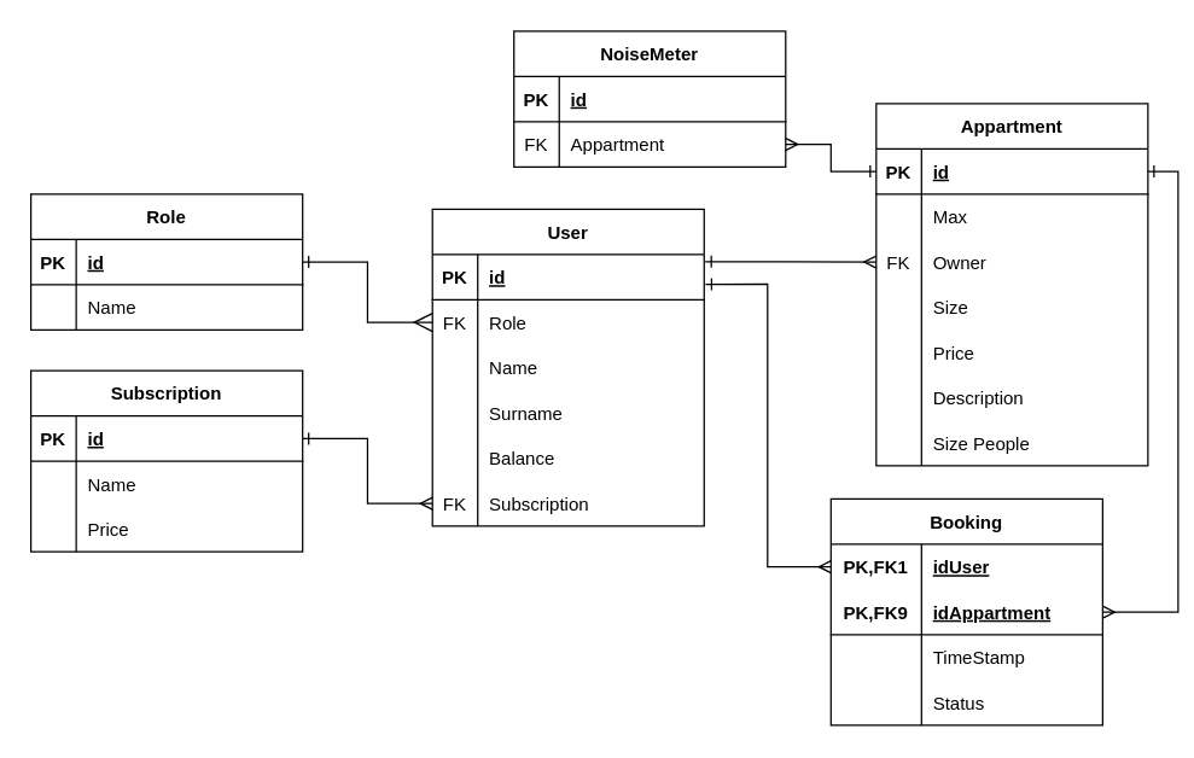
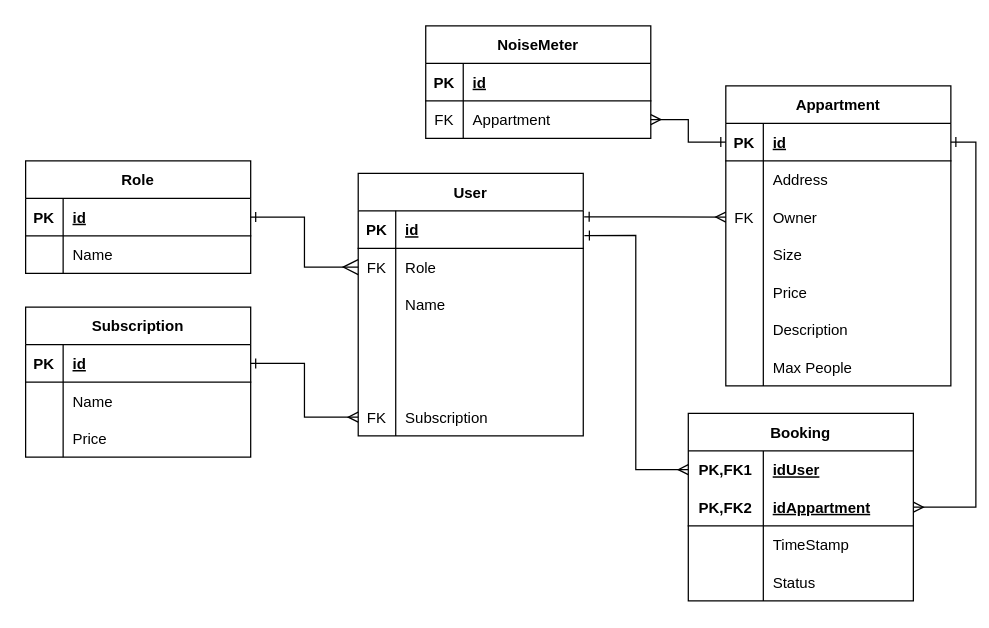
  <mxCell id="0" />
  <mxCell id="1" parent="0" />
  <mxCell id="2" value="Role" style="shape=table;startSize=30;container=1;collapsible=1;childLayout=tableLayout;fixedRows=1;rowLines=0;fontStyle=1;align=center;resizeLast=1;" parent="1" vertex="1"><mxGeometry x="20" y="128" width="180" height="90" as="geometry" /></mxCell>
  <mxCell id="3" value="" style="shape=partialRectangle;collapsible=0;dropTarget=0;pointerEvents=0;fillColor=none;top=0;left=0;bottom=1;right=0;points=[[0,0.5],[1,0.5]];portConstraint=eastwest;" parent="2" vertex="1"><mxGeometry y="30" width="180" height="30" as="geometry" /></mxCell>
  <mxCell id="4" value="PK" style="shape=partialRectangle;connectable=0;fillColor=none;top=0;left=0;bottom=0;right=0;fontStyle=1;overflow=hidden;" parent="3" vertex="1"><mxGeometry width="30" height="30" as="geometry"><mxRectangle width="30" height="30" as="alternateBounds" /></mxGeometry></mxCell>
  <mxCell id="5" value="id" style="shape=partialRectangle;connectable=0;fillColor=none;top=0;left=0;bottom=0;right=0;align=left;spacingLeft=6;fontStyle=5;overflow=hidden;" parent="3" vertex="1"><mxGeometry x="30" width="150" height="30" as="geometry"><mxRectangle width="150" height="30" as="alternateBounds" /></mxGeometry></mxCell>
  <mxCell id="6" value="" style="shape=partialRectangle;collapsible=0;dropTarget=0;pointerEvents=0;fillColor=none;top=0;left=0;bottom=0;right=0;points=[[0,0.5],[1,0.5]];portConstraint=eastwest;" parent="2" vertex="1"><mxGeometry y="60" width="180" height="30" as="geometry" /></mxCell>
  <mxCell id="7" value="" style="shape=partialRectangle;connectable=0;fillColor=none;top=0;left=0;bottom=0;right=0;editable=1;overflow=hidden;" parent="6" vertex="1"><mxGeometry width="30" height="30" as="geometry"><mxRectangle width="30" height="30" as="alternateBounds" /></mxGeometry></mxCell>
  <mxCell id="8" value="Name" style="shape=partialRectangle;connectable=0;fillColor=none;top=0;left=0;bottom=0;right=0;align=left;spacingLeft=6;overflow=hidden;" parent="6" vertex="1"><mxGeometry x="30" width="150" height="30" as="geometry"><mxRectangle width="150" height="30" as="alternateBounds" /></mxGeometry></mxCell>
  <mxCell id="9" value="User" style="shape=table;startSize=30;container=1;collapsible=1;childLayout=tableLayout;fixedRows=1;rowLines=0;fontStyle=1;align=center;resizeLast=1;" parent="1" vertex="1"><mxGeometry x="286" y="138" width="180" height="210" as="geometry" /></mxCell>
  <mxCell id="10" value="" style="shape=partialRectangle;collapsible=0;dropTarget=0;pointerEvents=0;fillColor=none;top=0;left=0;bottom=1;right=0;points=[[0,0.5],[1,0.5]];portConstraint=eastwest;" parent="9" vertex="1"><mxGeometry y="30" width="180" height="30" as="geometry" /></mxCell>
  <mxCell id="11" value="PK" style="shape=partialRectangle;connectable=0;fillColor=none;top=0;left=0;bottom=0;right=0;fontStyle=1;overflow=hidden;" parent="10" vertex="1"><mxGeometry width="30" height="30" as="geometry"><mxRectangle width="30" height="30" as="alternateBounds" /></mxGeometry></mxCell>
  <mxCell id="12" value="id" style="shape=partialRectangle;connectable=0;fillColor=none;top=0;left=0;bottom=0;right=0;align=left;spacingLeft=6;fontStyle=5;overflow=hidden;" parent="10" vertex="1"><mxGeometry x="30" width="150" height="30" as="geometry"><mxRectangle width="150" height="30" as="alternateBounds" /></mxGeometry></mxCell>
  <mxCell id="13" value="" style="shape=partialRectangle;collapsible=0;dropTarget=0;pointerEvents=0;fillColor=none;top=0;left=0;bottom=0;right=0;points=[[0,0.5],[1,0.5]];portConstraint=eastwest;" parent="9" vertex="1"><mxGeometry y="60" width="180" height="30" as="geometry" /></mxCell>
  <mxCell id="14" value="FK" style="shape=partialRectangle;connectable=0;fillColor=none;top=0;left=0;bottom=0;right=0;editable=1;overflow=hidden;" parent="13" vertex="1"><mxGeometry width="30" height="30" as="geometry"><mxRectangle width="30" height="30" as="alternateBounds" /></mxGeometry></mxCell>
  <mxCell id="15" value="Role" style="shape=partialRectangle;connectable=0;fillColor=none;top=0;left=0;bottom=0;right=0;align=left;spacingLeft=6;overflow=hidden;" parent="13" vertex="1"><mxGeometry x="30" width="150" height="30" as="geometry"><mxRectangle width="150" height="30" as="alternateBounds" /></mxGeometry></mxCell>
  <mxCell id="16" style="shape=partialRectangle;collapsible=0;dropTarget=0;pointerEvents=0;fillColor=none;top=0;left=0;bottom=0;right=0;points=[[0,0.5],[1,0.5]];portConstraint=eastwest;" parent="9" vertex="1"><mxGeometry y="90" width="180" height="30" as="geometry" /></mxCell>
  <mxCell id="17" style="shape=partialRectangle;connectable=0;fillColor=none;top=0;left=0;bottom=0;right=0;editable=1;overflow=hidden;" parent="16" vertex="1"><mxGeometry width="30" height="30" as="geometry"><mxRectangle width="30" height="30" as="alternateBounds" /></mxGeometry></mxCell>
  <mxCell id="18" value="Name" style="shape=partialRectangle;connectable=0;fillColor=none;top=0;left=0;bottom=0;right=0;align=left;spacingLeft=6;overflow=hidden;" parent="16" vertex="1"><mxGeometry x="30" width="150" height="30" as="geometry"><mxRectangle width="150" height="30" as="alternateBounds" /></mxGeometry></mxCell>
  <mxCell id="19" style="shape=partialRectangle;collapsible=0;dropTarget=0;pointerEvents=0;fillColor=none;top=0;left=0;bottom=0;right=0;points=[[0,0.5],[1,0.5]];portConstraint=eastwest;" parent="9" vertex="1"><mxGeometry y="120" width="180" height="30" as="geometry" /></mxCell>
  <mxCell id="20" style="shape=partialRectangle;connectable=0;fillColor=none;top=0;left=0;bottom=0;right=0;editable=1;overflow=hidden;" parent="19" vertex="1"><mxGeometry width="30" height="30" as="geometry"><mxRectangle width="30" height="30" as="alternateBounds" /></mxGeometry></mxCell>
- <mxCell id="21" value="Surname" style="shape=partialRectangle;connectable=0;fillColor=none;top=0;left=0;bottom=0;right=0;align=left;spacingLeft=6;overflow=hidden;" parent="19" vertex="1"><mxGeometry x="30" width="150" height="30" as="geometry"><mxRectangle width="150" height="30" as="alternateBounds" /></mxGeometry></mxCell>
  <mxCell id="22" style="shape=partialRectangle;collapsible=0;dropTarget=0;pointerEvents=0;fillColor=none;top=0;left=0;bottom=0;right=0;points=[[0,0.5],[1,0.5]];portConstraint=eastwest;" parent="9" vertex="1"><mxGeometry y="150" width="180" height="30" as="geometry" /></mxCell>
  <mxCell id="23" style="shape=partialRectangle;connectable=0;fillColor=none;top=0;left=0;bottom=0;right=0;editable=1;overflow=hidden;" parent="22" vertex="1"><mxGeometry width="30" height="30" as="geometry"><mxRectangle width="30" height="30" as="alternateBounds" /></mxGeometry></mxCell>
- <mxCell id="24" value="Balance" style="shape=partialRectangle;connectable=0;fillColor=none;top=0;left=0;bottom=0;right=0;align=left;spacingLeft=6;overflow=hidden;" parent="22" vertex="1"><mxGeometry x="30" width="150" height="30" as="geometry"><mxRectangle width="150" height="30" as="alternateBounds" /></mxGeometry></mxCell>
  <mxCell id="25" value="" style="shape=tableRow;horizontal=0;startSize=0;swimlaneHead=0;swimlaneBody=0;fillColor=none;collapsible=0;dropTarget=0;points=[[0,0.5],[1,0.5]];portConstraint=eastwest;top=0;left=0;right=0;bottom=0;" parent="9" vertex="1"><mxGeometry y="180" width="180" height="30" as="geometry" /></mxCell>
  <mxCell id="26" value="FK" style="shape=partialRectangle;connectable=0;fillColor=none;top=0;left=0;bottom=0;right=0;editable=1;overflow=hidden;" parent="25" vertex="1"><mxGeometry width="30" height="30" as="geometry"><mxRectangle width="30" height="30" as="alternateBounds" /></mxGeometry></mxCell>
  <mxCell id="27" value="Subscription" style="shape=partialRectangle;connectable=0;fillColor=none;top=0;left=0;bottom=0;right=0;align=left;spacingLeft=6;overflow=hidden;" parent="25" vertex="1"><mxGeometry x="30" width="150" height="30" as="geometry"><mxRectangle width="150" height="30" as="alternateBounds" /></mxGeometry></mxCell>
  <mxCell id="28" style="edgeStyle=orthogonalEdgeStyle;rounded=0;orthogonalLoop=1;jettySize=auto;html=1;exitX=1;exitY=0.5;exitDx=0;exitDy=0;entryX=0;entryY=0.5;entryDx=0;entryDy=0;endArrow=ERmany;endFill=0;endSize=10;startArrow=ERone;startFill=0;" parent="1" source="3" target="13" edge="1"><mxGeometry relative="1" as="geometry" /></mxCell>
  <mxCell id="29" value="Subscription" style="shape=table;startSize=30;container=1;collapsible=1;childLayout=tableLayout;fixedRows=1;rowLines=0;fontStyle=1;align=center;resizeLast=1;" parent="1" vertex="1"><mxGeometry x="20" y="245" width="180" height="120" as="geometry" /></mxCell>
  <mxCell id="30" value="" style="shape=partialRectangle;collapsible=0;dropTarget=0;pointerEvents=0;fillColor=none;top=0;left=0;bottom=1;right=0;points=[[0,0.5],[1,0.5]];portConstraint=eastwest;" parent="29" vertex="1"><mxGeometry y="30" width="180" height="30" as="geometry" /></mxCell>
  <mxCell id="31" value="PK" style="shape=partialRectangle;connectable=0;fillColor=none;top=0;left=0;bottom=0;right=0;fontStyle=1;overflow=hidden;" parent="30" vertex="1"><mxGeometry width="30" height="30" as="geometry"><mxRectangle width="30" height="30" as="alternateBounds" /></mxGeometry></mxCell>
  <mxCell id="32" value="id" style="shape=partialRectangle;connectable=0;fillColor=none;top=0;left=0;bottom=0;right=0;align=left;spacingLeft=6;fontStyle=5;overflow=hidden;" parent="30" vertex="1"><mxGeometry x="30" width="150" height="30" as="geometry"><mxRectangle width="150" height="30" as="alternateBounds" /></mxGeometry></mxCell>
  <mxCell id="33" value="" style="shape=partialRectangle;collapsible=0;dropTarget=0;pointerEvents=0;fillColor=none;top=0;left=0;bottom=0;right=0;points=[[0,0.5],[1,0.5]];portConstraint=eastwest;" parent="29" vertex="1"><mxGeometry y="60" width="180" height="30" as="geometry" /></mxCell>
  <mxCell id="34" value="" style="shape=partialRectangle;connectable=0;fillColor=none;top=0;left=0;bottom=0;right=0;editable=1;overflow=hidden;" parent="33" vertex="1"><mxGeometry width="30" height="30" as="geometry"><mxRectangle width="30" height="30" as="alternateBounds" /></mxGeometry></mxCell>
  <mxCell id="35" value="Name" style="shape=partialRectangle;connectable=0;fillColor=none;top=0;left=0;bottom=0;right=0;align=left;spacingLeft=6;overflow=hidden;" parent="33" vertex="1"><mxGeometry x="30" width="150" height="30" as="geometry"><mxRectangle width="150" height="30" as="alternateBounds" /></mxGeometry></mxCell>
  <mxCell id="36" value="" style="shape=tableRow;horizontal=0;startSize=0;swimlaneHead=0;swimlaneBody=0;fillColor=none;collapsible=0;dropTarget=0;points=[[0,0.5],[1,0.5]];portConstraint=eastwest;top=0;left=0;right=0;bottom=0;" parent="29" vertex="1"><mxGeometry y="90" width="180" height="30" as="geometry" /></mxCell>
  <mxCell id="37" value="" style="shape=partialRectangle;connectable=0;fillColor=none;top=0;left=0;bottom=0;right=0;editable=1;overflow=hidden;" parent="36" vertex="1"><mxGeometry width="30" height="30" as="geometry"><mxRectangle width="30" height="30" as="alternateBounds" /></mxGeometry></mxCell>
  <mxCell id="38" value="Price" style="shape=partialRectangle;connectable=0;fillColor=none;top=0;left=0;bottom=0;right=0;align=left;spacingLeft=6;overflow=hidden;" parent="36" vertex="1"><mxGeometry x="30" width="150" height="30" as="geometry"><mxRectangle width="150" height="30" as="alternateBounds" /></mxGeometry></mxCell>
  <mxCell id="39" style="edgeStyle=orthogonalEdgeStyle;rounded=0;orthogonalLoop=1;jettySize=auto;html=1;exitX=1;exitY=0.5;exitDx=0;exitDy=0;entryX=0;entryY=0.5;entryDx=0;entryDy=0;startArrow=ERone;startFill=0;endArrow=ERmany;endFill=0;" parent="1" source="30" target="25" edge="1"><mxGeometry relative="1" as="geometry" /></mxCell>
  <mxCell id="40" value="Booking" style="shape=table;startSize=30;container=1;collapsible=1;childLayout=tableLayout;fixedRows=1;rowLines=0;fontStyle=1;align=center;resizeLast=1;" parent="1" vertex="1"><mxGeometry x="550" y="330" width="180" height="150" as="geometry" /></mxCell>
  <mxCell id="41" value="" style="shape=tableRow;horizontal=0;startSize=0;swimlaneHead=0;swimlaneBody=0;fillColor=none;collapsible=0;dropTarget=0;points=[[0,0.5],[1,0.5]];portConstraint=eastwest;top=0;left=0;right=0;bottom=0;" parent="40" vertex="1"><mxGeometry y="30" width="180" height="30" as="geometry" /></mxCell>
  <mxCell id="42" value="PK,FK1" style="shape=partialRectangle;connectable=0;fillColor=none;top=0;left=0;bottom=0;right=0;fontStyle=1;overflow=hidden;" parent="41" vertex="1"><mxGeometry width="60" height="30" as="geometry"><mxRectangle width="60" height="30" as="alternateBounds" /></mxGeometry></mxCell>
  <mxCell id="43" value="idUser" style="shape=partialRectangle;connectable=0;fillColor=none;top=0;left=0;bottom=0;right=0;align=left;spacingLeft=6;fontStyle=5;overflow=hidden;" parent="41" vertex="1"><mxGeometry x="60" width="120" height="30" as="geometry"><mxRectangle width="120" height="30" as="alternateBounds" /></mxGeometry></mxCell>
  <mxCell id="44" value="" style="shape=tableRow;horizontal=0;startSize=0;swimlaneHead=0;swimlaneBody=0;fillColor=none;collapsible=0;dropTarget=0;points=[[0,0.5],[1,0.5]];portConstraint=eastwest;top=0;left=0;right=0;bottom=1;" parent="40" vertex="1"><mxGeometry y="60" width="180" height="30" as="geometry" /></mxCell>
- <mxCell id="45" value="PK,FK9" style="shape=partialRectangle;connectable=0;fillColor=none;top=0;left=0;bottom=0;right=0;fontStyle=1;overflow=hidden;" parent="44" vertex="1"><mxGeometry width="60" height="30" as="geometry"><mxRectangle width="60" height="30" as="alternateBounds" /></mxGeometry></mxCell>
+ <mxCell id="45" value="PK,FK2" style="shape=partialRectangle;connectable=0;fillColor=none;top=0;left=0;bottom=0;right=0;fontStyle=1;overflow=hidden;" parent="44" vertex="1"><mxGeometry width="60" height="30" as="geometry"><mxRectangle width="60" height="30" as="alternateBounds" /></mxGeometry></mxCell>
  <mxCell id="46" value="idAppartment" style="shape=partialRectangle;connectable=0;fillColor=none;top=0;left=0;bottom=0;right=0;align=left;spacingLeft=6;fontStyle=5;overflow=hidden;" parent="44" vertex="1"><mxGeometry x="60" width="120" height="30" as="geometry"><mxRectangle width="120" height="30" as="alternateBounds" /></mxGeometry></mxCell>
  <mxCell id="47" value="" style="shape=tableRow;horizontal=0;startSize=0;swimlaneHead=0;swimlaneBody=0;fillColor=none;collapsible=0;dropTarget=0;points=[[0,0.5],[1,0.5]];portConstraint=eastwest;top=0;left=0;right=0;bottom=0;" parent="40" vertex="1"><mxGeometry y="90" width="180" height="30" as="geometry" /></mxCell>
  <mxCell id="48" value="" style="shape=partialRectangle;connectable=0;fillColor=none;top=0;left=0;bottom=0;right=0;editable=1;overflow=hidden;" parent="47" vertex="1"><mxGeometry width="60" height="30" as="geometry"><mxRectangle width="60" height="30" as="alternateBounds" /></mxGeometry></mxCell>
  <mxCell id="49" value="TimeStamp" style="shape=partialRectangle;connectable=0;fillColor=none;top=0;left=0;bottom=0;right=0;align=left;spacingLeft=6;overflow=hidden;" parent="47" vertex="1"><mxGeometry x="60" width="120" height="30" as="geometry"><mxRectangle width="120" height="30" as="alternateBounds" /></mxGeometry></mxCell>
  <mxCell id="50" value="" style="shape=tableRow;horizontal=0;startSize=0;swimlaneHead=0;swimlaneBody=0;fillColor=none;collapsible=0;dropTarget=0;points=[[0,0.5],[1,0.5]];portConstraint=eastwest;top=0;left=0;right=0;bottom=0;" parent="40" vertex="1"><mxGeometry y="120" width="180" height="30" as="geometry" /></mxCell>
  <mxCell id="51" value="" style="shape=partialRectangle;connectable=0;fillColor=none;top=0;left=0;bottom=0;right=0;editable=1;overflow=hidden;" parent="50" vertex="1"><mxGeometry width="60" height="30" as="geometry"><mxRectangle width="60" height="30" as="alternateBounds" /></mxGeometry></mxCell>
  <mxCell id="52" value="Status" style="shape=partialRectangle;connectable=0;fillColor=none;top=0;left=0;bottom=0;right=0;align=left;spacingLeft=6;overflow=hidden;" parent="50" vertex="1"><mxGeometry x="60" width="120" height="30" as="geometry"><mxRectangle width="120" height="30" as="alternateBounds" /></mxGeometry></mxCell>
  <mxCell id="53" value="Appartment" style="shape=table;startSize=30;container=1;collapsible=1;childLayout=tableLayout;fixedRows=1;rowLines=0;fontStyle=1;align=center;resizeLast=1;" parent="1" vertex="1"><mxGeometry x="580" y="68" width="180" height="240" as="geometry" /></mxCell>
  <mxCell id="54" value="" style="shape=tableRow;horizontal=0;startSize=0;swimlaneHead=0;swimlaneBody=0;fillColor=none;collapsible=0;dropTarget=0;points=[[0,0.5],[1,0.5]];portConstraint=eastwest;top=0;left=0;right=0;bottom=1;" parent="53" vertex="1"><mxGeometry y="30" width="180" height="30" as="geometry" /></mxCell>
  <mxCell id="55" value="PK" style="shape=partialRectangle;connectable=0;fillColor=none;top=0;left=0;bottom=0;right=0;fontStyle=1;overflow=hidden;" parent="54" vertex="1"><mxGeometry width="30" height="30" as="geometry"><mxRectangle width="30" height="30" as="alternateBounds" /></mxGeometry></mxCell>
  <mxCell id="56" value="id" style="shape=partialRectangle;connectable=0;fillColor=none;top=0;left=0;bottom=0;right=0;align=left;spacingLeft=6;fontStyle=5;overflow=hidden;" parent="54" vertex="1"><mxGeometry x="30" width="150" height="30" as="geometry"><mxRectangle width="150" height="30" as="alternateBounds" /></mxGeometry></mxCell>
  <mxCell id="57" value="" style="shape=tableRow;horizontal=0;startSize=0;swimlaneHead=0;swimlaneBody=0;fillColor=none;collapsible=0;dropTarget=0;points=[[0,0.5],[1,0.5]];portConstraint=eastwest;top=0;left=0;right=0;bottom=0;" parent="53" vertex="1"><mxGeometry y="60" width="180" height="30" as="geometry" /></mxCell>
  <mxCell id="58" value="" style="shape=partialRectangle;connectable=0;fillColor=none;top=0;left=0;bottom=0;right=0;editable=1;overflow=hidden;" parent="57" vertex="1"><mxGeometry width="30" height="30" as="geometry"><mxRectangle width="30" height="30" as="alternateBounds" /></mxGeometry></mxCell>
- <mxCell id="59" value="Max" style="shape=partialRectangle;connectable=0;fillColor=none;top=0;left=0;bottom=0;right=0;align=left;spacingLeft=6;overflow=hidden;" parent="57" vertex="1"><mxGeometry x="30" width="150" height="30" as="geometry"><mxRectangle width="150" height="30" as="alternateBounds" /></mxGeometry></mxCell>
+ <mxCell id="59" value="Address" style="shape=partialRectangle;connectable=0;fillColor=none;top=0;left=0;bottom=0;right=0;align=left;spacingLeft=6;overflow=hidden;" parent="57" vertex="1"><mxGeometry x="30" width="150" height="30" as="geometry"><mxRectangle width="150" height="30" as="alternateBounds" /></mxGeometry></mxCell>
  <mxCell id="60" value="" style="shape=tableRow;horizontal=0;startSize=0;swimlaneHead=0;swimlaneBody=0;fillColor=none;collapsible=0;dropTarget=0;points=[[0,0.5],[1,0.5]];portConstraint=eastwest;top=0;left=0;right=0;bottom=0;" parent="53" vertex="1"><mxGeometry y="90" width="180" height="30" as="geometry" /></mxCell>
  <mxCell id="61" value="FK" style="shape=partialRectangle;connectable=0;fillColor=none;top=0;left=0;bottom=0;right=0;editable=1;overflow=hidden;" parent="60" vertex="1"><mxGeometry width="30" height="30" as="geometry"><mxRectangle width="30" height="30" as="alternateBounds" /></mxGeometry></mxCell>
  <mxCell id="62" value="Owner" style="shape=partialRectangle;connectable=0;fillColor=none;top=0;left=0;bottom=0;right=0;align=left;spacingLeft=6;overflow=hidden;" parent="60" vertex="1"><mxGeometry x="30" width="150" height="30" as="geometry"><mxRectangle width="150" height="30" as="alternateBounds" /></mxGeometry></mxCell>
  <mxCell id="63" value="" style="shape=tableRow;horizontal=0;startSize=0;swimlaneHead=0;swimlaneBody=0;fillColor=none;collapsible=0;dropTarget=0;points=[[0,0.5],[1,0.5]];portConstraint=eastwest;top=0;left=0;right=0;bottom=0;" parent="53" vertex="1"><mxGeometry y="120" width="180" height="30" as="geometry" /></mxCell>
  <mxCell id="64" value="" style="shape=partialRectangle;connectable=0;fillColor=none;top=0;left=0;bottom=0;right=0;editable=1;overflow=hidden;" parent="63" vertex="1"><mxGeometry width="30" height="30" as="geometry"><mxRectangle width="30" height="30" as="alternateBounds" /></mxGeometry></mxCell>
  <mxCell id="65" value="Size" style="shape=partialRectangle;connectable=0;fillColor=none;top=0;left=0;bottom=0;right=0;align=left;spacingLeft=6;overflow=hidden;" parent="63" vertex="1"><mxGeometry x="30" width="150" height="30" as="geometry"><mxRectangle width="150" height="30" as="alternateBounds" /></mxGeometry></mxCell>
  <mxCell id="66" value="" style="shape=tableRow;horizontal=0;startSize=0;swimlaneHead=0;swimlaneBody=0;fillColor=none;collapsible=0;dropTarget=0;points=[[0,0.5],[1,0.5]];portConstraint=eastwest;top=0;left=0;right=0;bottom=0;" parent="53" vertex="1"><mxGeometry y="150" width="180" height="30" as="geometry" /></mxCell>
  <mxCell id="67" value="" style="shape=partialRectangle;connectable=0;fillColor=none;top=0;left=0;bottom=0;right=0;editable=1;overflow=hidden;" parent="66" vertex="1"><mxGeometry width="30" height="30" as="geometry"><mxRectangle width="30" height="30" as="alternateBounds" /></mxGeometry></mxCell>
  <mxCell id="68" value="Price" style="shape=partialRectangle;connectable=0;fillColor=none;top=0;left=0;bottom=0;right=0;align=left;spacingLeft=6;overflow=hidden;" parent="66" vertex="1"><mxGeometry x="30" width="150" height="30" as="geometry"><mxRectangle width="150" height="30" as="alternateBounds" /></mxGeometry></mxCell>
  <mxCell id="69" value="" style="shape=tableRow;horizontal=0;startSize=0;swimlaneHead=0;swimlaneBody=0;fillColor=none;collapsible=0;dropTarget=0;points=[[0,0.5],[1,0.5]];portConstraint=eastwest;top=0;left=0;right=0;bottom=0;" parent="53" vertex="1"><mxGeometry y="180" width="180" height="30" as="geometry" /></mxCell>
  <mxCell id="70" value="" style="shape=partialRectangle;connectable=0;fillColor=none;top=0;left=0;bottom=0;right=0;editable=1;overflow=hidden;" parent="69" vertex="1"><mxGeometry width="30" height="30" as="geometry"><mxRectangle width="30" height="30" as="alternateBounds" /></mxGeometry></mxCell>
  <mxCell id="71" value="Description" style="shape=partialRectangle;connectable=0;fillColor=none;top=0;left=0;bottom=0;right=0;align=left;spacingLeft=6;overflow=hidden;" parent="69" vertex="1"><mxGeometry x="30" width="150" height="30" as="geometry"><mxRectangle width="150" height="30" as="alternateBounds" /></mxGeometry></mxCell>
  <mxCell id="72" value="" style="shape=tableRow;horizontal=0;startSize=0;swimlaneHead=0;swimlaneBody=0;fillColor=none;collapsible=0;dropTarget=0;points=[[0,0.5],[1,0.5]];portConstraint=eastwest;top=0;left=0;right=0;bottom=0;" parent="53" vertex="1"><mxGeometry y="210" width="180" height="30" as="geometry" /></mxCell>
  <mxCell id="73" value="" style="shape=partialRectangle;connectable=0;fillColor=none;top=0;left=0;bottom=0;right=0;editable=1;overflow=hidden;" parent="72" vertex="1"><mxGeometry width="30" height="30" as="geometry"><mxRectangle width="30" height="30" as="alternateBounds" /></mxGeometry></mxCell>
- <mxCell id="74" value="Size People" style="shape=partialRectangle;connectable=0;fillColor=none;top=0;left=0;bottom=0;right=0;align=left;spacingLeft=6;overflow=hidden;" parent="72" vertex="1"><mxGeometry x="30" width="150" height="30" as="geometry"><mxRectangle width="150" height="30" as="alternateBounds" /></mxGeometry></mxCell>
+ <mxCell id="74" value="Max People" style="shape=partialRectangle;connectable=0;fillColor=none;top=0;left=0;bottom=0;right=0;align=left;spacingLeft=6;overflow=hidden;" parent="72" vertex="1"><mxGeometry x="30" width="150" height="30" as="geometry"><mxRectangle width="150" height="30" as="alternateBounds" /></mxGeometry></mxCell>
  <mxCell id="75" style="edgeStyle=orthogonalEdgeStyle;rounded=0;orthogonalLoop=1;jettySize=auto;html=1;startArrow=ERone;startFill=0;endArrow=ERmany;endFill=0;exitX=1.004;exitY=0.16;exitDx=0;exitDy=0;exitPerimeter=0;" parent="1" source="10" target="60" edge="1"><mxGeometry relative="1" as="geometry"><mxPoint x="470" y="173" as="sourcePoint" /></mxGeometry></mxCell>
  <mxCell id="76" style="edgeStyle=orthogonalEdgeStyle;rounded=0;orthogonalLoop=1;jettySize=auto;html=1;exitX=1.005;exitY=0.658;exitDx=0;exitDy=0;entryX=0;entryY=0.5;entryDx=0;entryDy=0;startArrow=ERone;startFill=0;endArrow=ERmany;endFill=0;exitPerimeter=0;" parent="1" source="10" target="41" edge="1"><mxGeometry relative="1" as="geometry" /></mxCell>
  <mxCell id="77" style="edgeStyle=orthogonalEdgeStyle;rounded=0;orthogonalLoop=1;jettySize=auto;html=1;exitX=1;exitY=0.5;exitDx=0;exitDy=0;entryX=1;entryY=0.5;entryDx=0;entryDy=0;startArrow=ERone;startFill=0;endArrow=ERmany;endFill=0;" parent="1" source="54" target="44" edge="1"><mxGeometry relative="1" as="geometry" /></mxCell>
  <mxCell id="78" value="NoiseMeter" style="shape=table;startSize=30;container=1;collapsible=1;childLayout=tableLayout;fixedRows=1;rowLines=0;fontStyle=1;align=center;resizeLast=1;" parent="1" vertex="1"><mxGeometry x="340" y="20" width="180" height="90" as="geometry" /></mxCell>
  <mxCell id="79" value="" style="shape=tableRow;horizontal=0;startSize=0;swimlaneHead=0;swimlaneBody=0;fillColor=none;collapsible=0;dropTarget=0;points=[[0,0.5],[1,0.5]];portConstraint=eastwest;top=0;left=0;right=0;bottom=1;" parent="78" vertex="1"><mxGeometry y="30" width="180" height="30" as="geometry" /></mxCell>
  <mxCell id="80" value="PK" style="shape=partialRectangle;connectable=0;fillColor=none;top=0;left=0;bottom=0;right=0;fontStyle=1;overflow=hidden;" parent="79" vertex="1"><mxGeometry width="30" height="30" as="geometry"><mxRectangle width="30" height="30" as="alternateBounds" /></mxGeometry></mxCell>
  <mxCell id="81" value="id" style="shape=partialRectangle;connectable=0;fillColor=none;top=0;left=0;bottom=0;right=0;align=left;spacingLeft=6;fontStyle=5;overflow=hidden;" parent="79" vertex="1"><mxGeometry x="30" width="150" height="30" as="geometry"><mxRectangle width="150" height="30" as="alternateBounds" /></mxGeometry></mxCell>
  <mxCell id="82" value="" style="shape=tableRow;horizontal=0;startSize=0;swimlaneHead=0;swimlaneBody=0;fillColor=none;collapsible=0;dropTarget=0;points=[[0,0.5],[1,0.5]];portConstraint=eastwest;top=0;left=0;right=0;bottom=0;" parent="78" vertex="1"><mxGeometry y="60" width="180" height="30" as="geometry" /></mxCell>
  <mxCell id="83" value="FK" style="shape=partialRectangle;connectable=0;fillColor=none;top=0;left=0;bottom=0;right=0;editable=1;overflow=hidden;" parent="82" vertex="1"><mxGeometry width="30" height="30" as="geometry"><mxRectangle width="30" height="30" as="alternateBounds" /></mxGeometry></mxCell>
  <mxCell id="84" value="Appartment" style="shape=partialRectangle;connectable=0;fillColor=none;top=0;left=0;bottom=0;right=0;align=left;spacingLeft=6;overflow=hidden;" parent="82" vertex="1"><mxGeometry x="30" width="150" height="30" as="geometry"><mxRectangle width="150" height="30" as="alternateBounds" /></mxGeometry></mxCell>
  <mxCell id="85" style="edgeStyle=orthogonalEdgeStyle;rounded=0;orthogonalLoop=1;jettySize=auto;html=1;exitX=0;exitY=0.5;exitDx=0;exitDy=0;entryX=1;entryY=0.5;entryDx=0;entryDy=0;startArrow=ERone;startFill=0;endArrow=ERmany;endFill=0;" parent="1" source="54" target="82" edge="1"><mxGeometry relative="1" as="geometry" /></mxCell>
